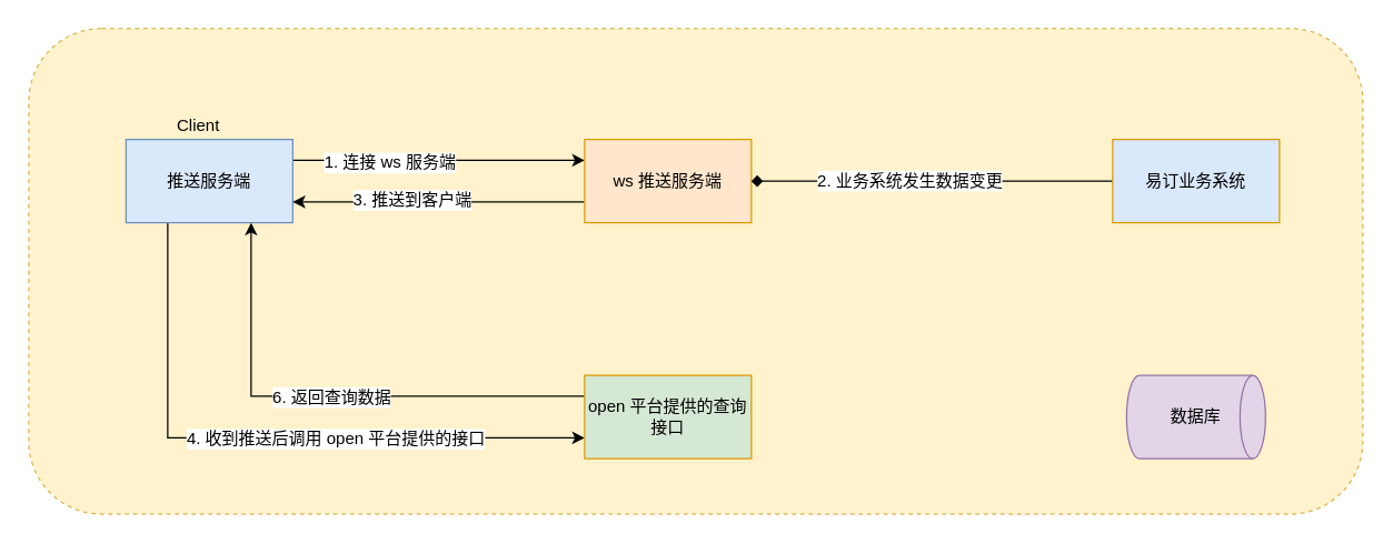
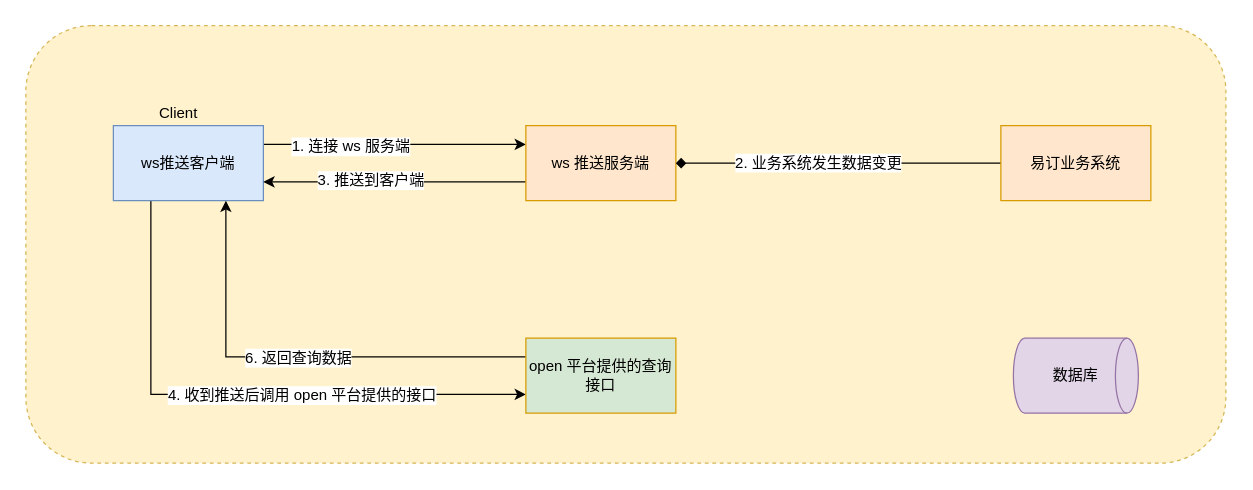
  <mxCell id="0" />
  <mxCell id="1" parent="0" />
  <mxCell id="2" value="" style="rounded=1;whiteSpace=wrap;html=1;fillColor=#fff2cc;strokeColor=#d6b656;gradientDirection=north;dashed=1;" vertex="1" parent="1"><mxGeometry x="20" y="20" width="960" height="350" as="geometry" /></mxCell>
  <mxCell id="3" style="edgeStyle=none;rounded=0;orthogonalLoop=1;jettySize=auto;html=1;exitX=1;exitY=0.25;exitDx=0;exitDy=0;entryX=0;entryY=0.25;entryDx=0;entryDy=0;" edge="1" parent="1" source="7" target="10"><mxGeometry relative="1" as="geometry" /></mxCell>
  <mxCell id="4" value="1. 连接 ws 服务端" style="text;html=1;resizable=0;points=[];align=center;verticalAlign=middle;labelBackgroundColor=#ffffff;" vertex="1" connectable="0" parent="3"><mxGeometry x="-0.347" y="-1" relative="1" as="geometry"><mxPoint as="offset" /></mxGeometry></mxCell>
  <mxCell id="5" style="edgeStyle=none;rounded=0;orthogonalLoop=1;jettySize=auto;html=1;exitX=0.25;exitY=1;exitDx=0;exitDy=0;entryX=0;entryY=0.75;entryDx=0;entryDy=0;" edge="1" parent="1" source="7" target="17"><mxGeometry relative="1" as="geometry"><Array as="points"><mxPoint x="120" y="315" /></Array></mxGeometry></mxCell>
  <mxCell id="6" value="4. 收到推送后调用 open 平台提供的接口" style="text;html=1;resizable=0;points=[];align=center;verticalAlign=middle;labelBackgroundColor=#ffffff;" vertex="1" connectable="0" parent="5"><mxGeometry x="-0.317" y="35" relative="1" as="geometry"><mxPoint x="120" y="35" as="offset" /></mxGeometry></mxCell>
- <mxCell id="7" value="推送服务端" style="rounded=0;whiteSpace=wrap;html=1;fillColor=#dae8fc;strokeColor=#6c8ebf;" vertex="1" parent="1"><mxGeometry x="90" y="100" width="120" height="60" as="geometry" /></mxCell>
+ <mxCell id="7" value="ws推送客户端" style="rounded=0;whiteSpace=wrap;html=1;fillColor=#dae8fc;strokeColor=#6c8ebf;" vertex="1" parent="1"><mxGeometry x="90" y="100" width="120" height="60" as="geometry" /></mxCell>
  <mxCell id="8" style="edgeStyle=none;rounded=0;orthogonalLoop=1;jettySize=auto;html=1;exitX=0;exitY=0.75;exitDx=0;exitDy=0;entryX=1;entryY=0.75;entryDx=0;entryDy=0;" edge="1" parent="1" source="10" target="7"><mxGeometry relative="1" as="geometry" /></mxCell>
  <mxCell id="9" value="3. 推送到客户端" style="text;html=1;resizable=0;points=[];align=center;verticalAlign=middle;labelBackgroundColor=#ffffff;" vertex="1" connectable="0" parent="8"><mxGeometry x="0.191" y="-2" relative="1" as="geometry"><mxPoint as="offset" /></mxGeometry></mxCell>
  <mxCell id="10" value="ws 推送服务端" style="rounded=0;whiteSpace=wrap;html=1;fillColor=#ffe6cc;strokeColor=#d79b00;" vertex="1" parent="1"><mxGeometry x="420" y="100" width="120" height="60" as="geometry" /></mxCell>
  <mxCell id="11" value="Client" style="text;html=1;resizable=0;points=[];autosize=1;align=left;verticalAlign=top;spacingTop=-4;" vertex="1" parent="1"><mxGeometry x="125" y="80" width="50" height="20" as="geometry" /></mxCell>
  <mxCell id="12" style="edgeStyle=none;rounded=0;orthogonalLoop=1;jettySize=auto;html=1;exitX=0.5;exitY=0;exitDx=0;exitDy=0;entryX=1;entryY=0.5;entryDx=0;entryDy=0;endArrow=diamond;" edge="1" parent="1" source="14" target="10"><mxGeometry relative="1" as="geometry"><Array as="points"><mxPoint x="840" y="130" /></Array></mxGeometry></mxCell>
  <mxCell id="13" value="2. 业务系统发生数据变更" style="text;html=1;resizable=0;points=[];align=center;verticalAlign=middle;labelBackgroundColor=#ffffff;" vertex="1" connectable="0" parent="12"><mxGeometry x="0.328" y="-1" relative="1" as="geometry"><mxPoint as="offset" /></mxGeometry></mxCell>
- <mxCell id="14" value="易订业务系统" style="rounded=0;whiteSpace=wrap;html=1;fillColor=#dae8fc;strokeColor=#d79b00;" vertex="1" parent="1"><mxGeometry x="800" y="100" width="120" height="60" as="geometry" /></mxCell>
+ <mxCell id="14" value="易订业务系统" style="rounded=0;whiteSpace=wrap;html=1;fillColor=#ffe6cc;strokeColor=#d79b00;" vertex="1" parent="1"><mxGeometry x="800" y="100" width="120" height="60" as="geometry" /></mxCell>
  <mxCell id="15" style="edgeStyle=none;rounded=0;orthogonalLoop=1;jettySize=auto;html=1;exitX=0;exitY=0.25;exitDx=0;exitDy=0;entryX=0.75;entryY=1;entryDx=0;entryDy=0;" edge="1" parent="1" source="17" target="7"><mxGeometry relative="1" as="geometry"><Array as="points"><mxPoint x="180" y="285" /></Array></mxGeometry></mxCell>
  <mxCell id="16" value="6. 返回查询数据" style="text;html=1;resizable=0;points=[];align=center;verticalAlign=middle;labelBackgroundColor=#ffffff;" vertex="1" connectable="0" parent="15"><mxGeometry x="0.003" relative="1" as="geometry"><mxPoint as="offset" /></mxGeometry></mxCell>
  <mxCell id="17" value="open 平台提供的查询接口" style="rounded=0;whiteSpace=wrap;html=1;fillColor=#d5e8d4;strokeColor=#d79b00;" vertex="1" parent="1"><mxGeometry x="420" y="270" width="120" height="60" as="geometry" /></mxCell>
  <mxCell id="18" value="数据库" style="strokeWidth=1;html=1;shape=mxgraph.flowchart.direct_data;whiteSpace=wrap;fillColor=#e1d5e7;strokeColor=#9673a6;" vertex="1" parent="1"><mxGeometry x="810" y="270" width="100" height="60" as="geometry" /></mxCell>
